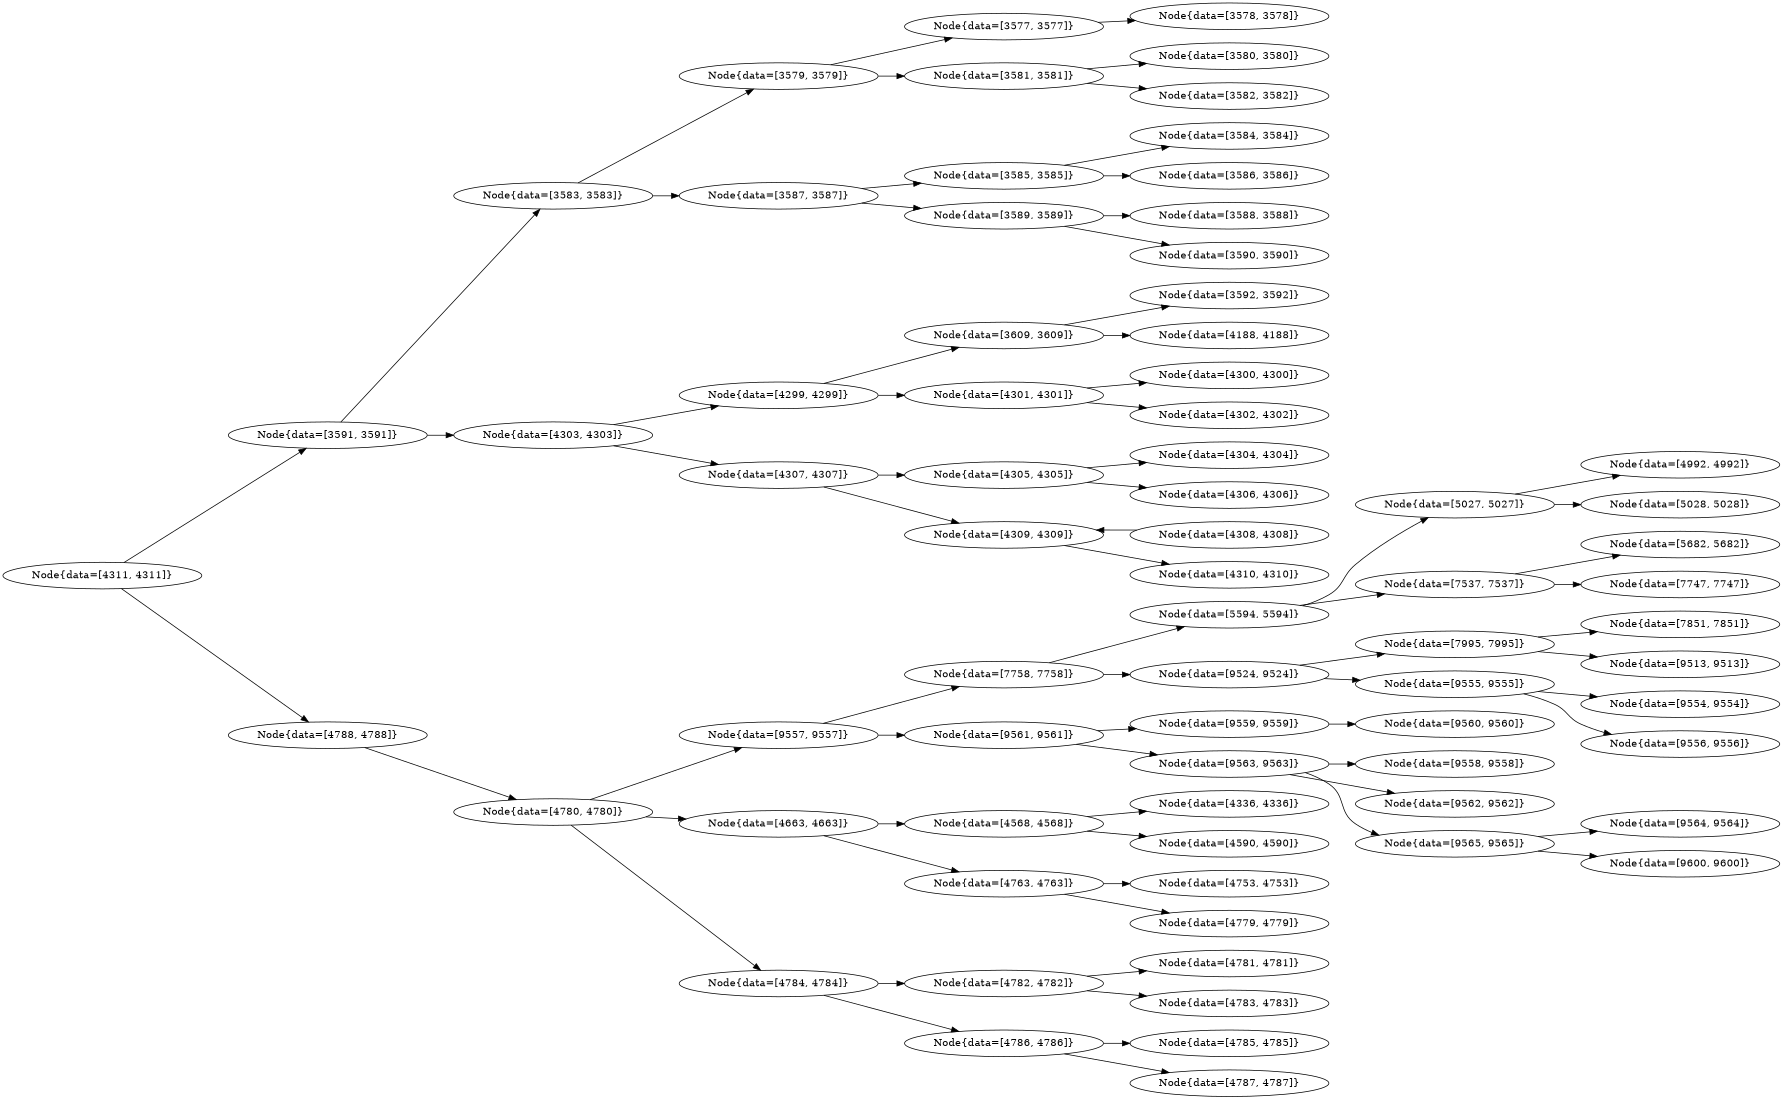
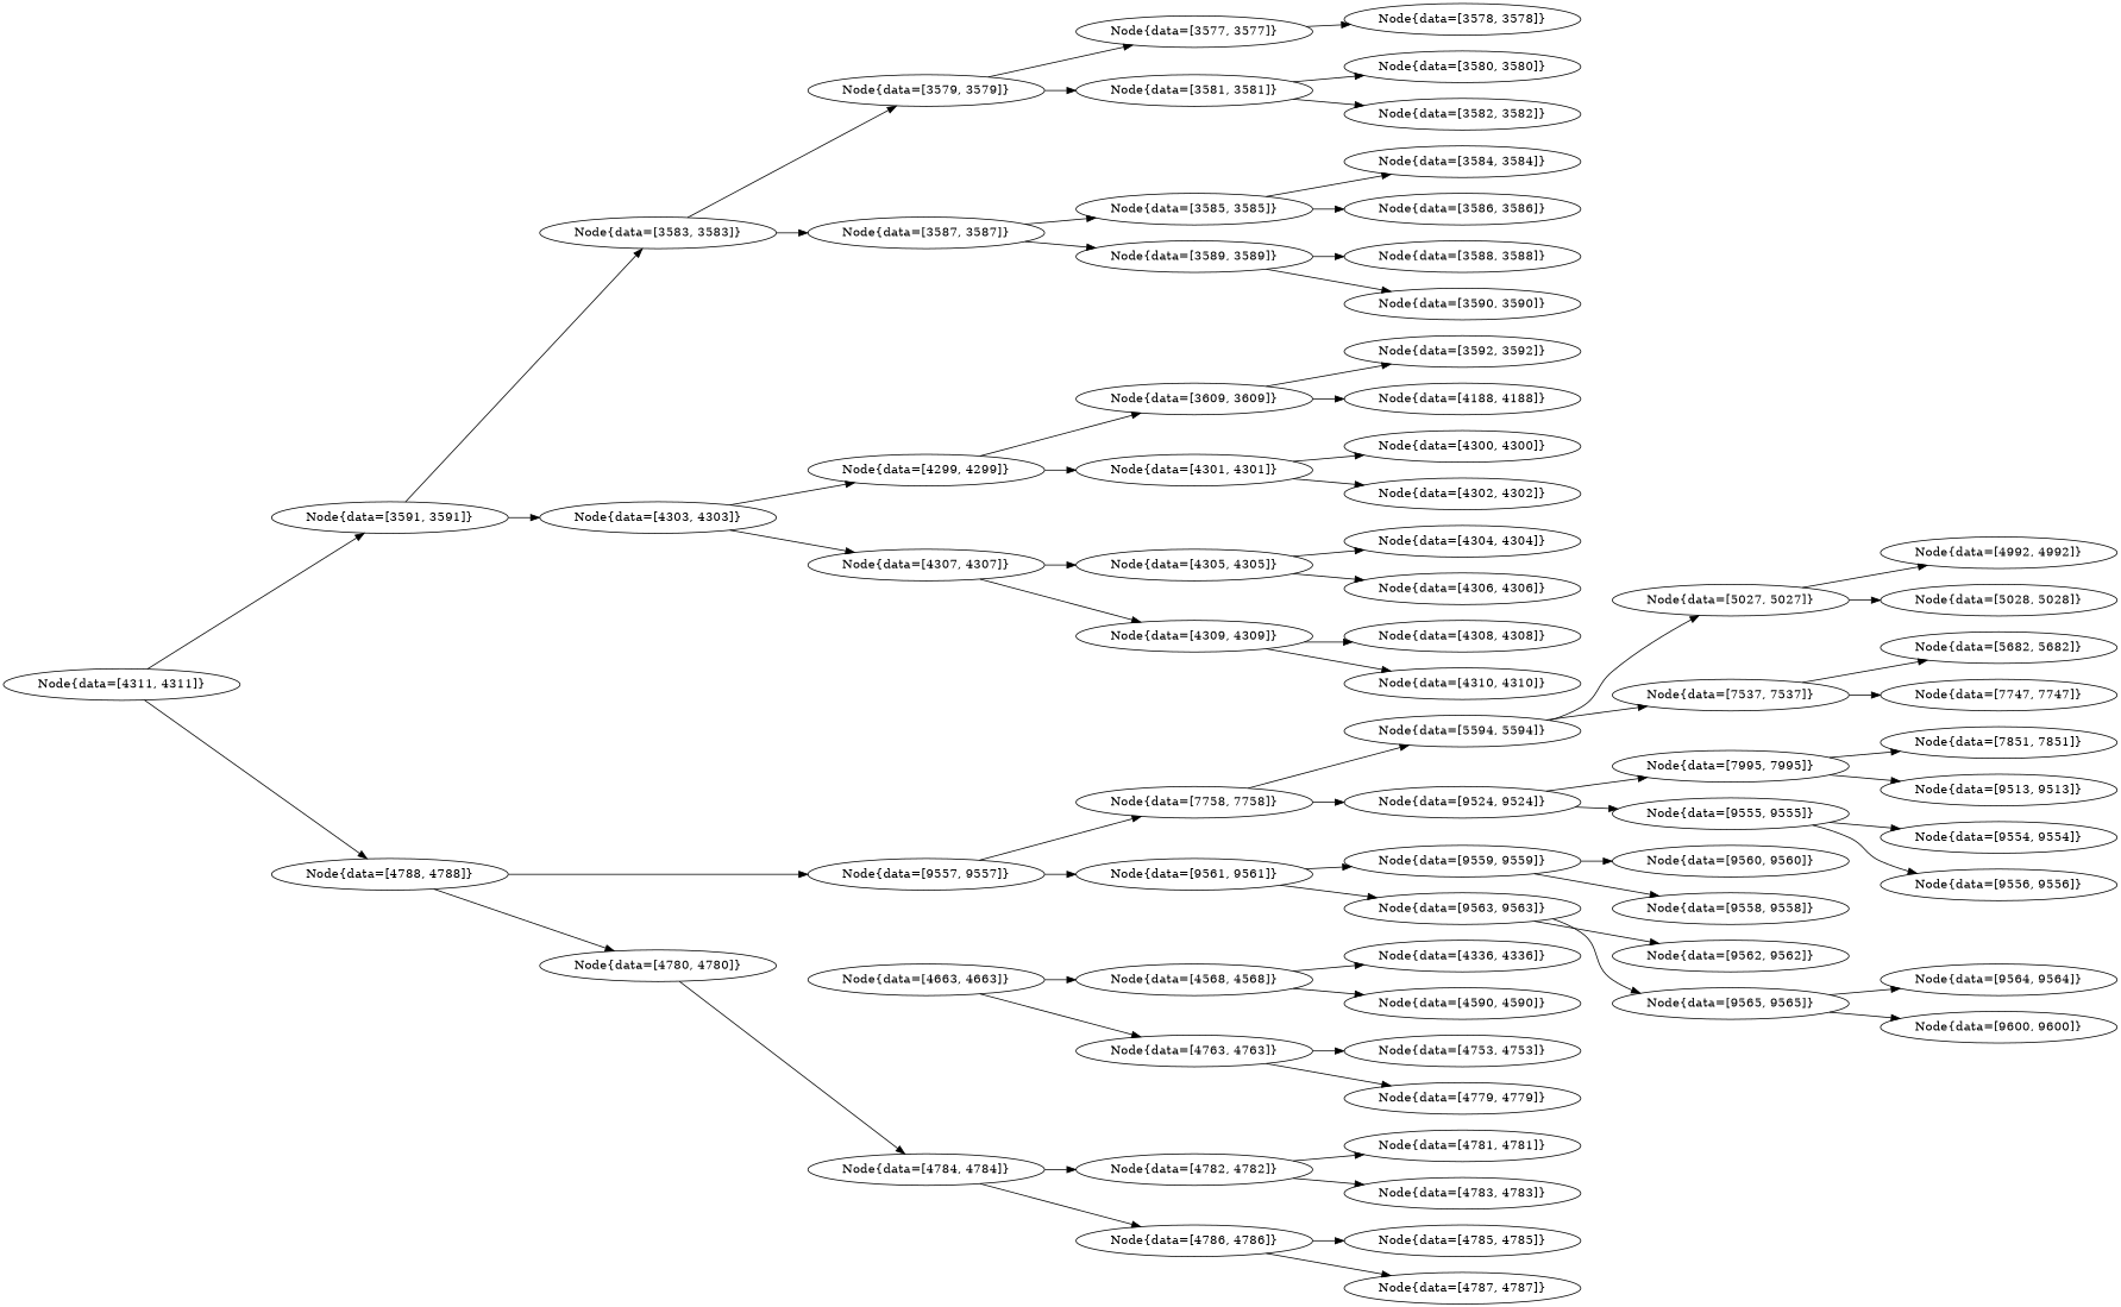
  digraph {
    rankdir=LR
    n1 [label="Node{data=[4311, 4311]}"]
    n2 [label="Node{data=[3591, 3591]}"]
    n3 [label="Node{data=[4788, 4788]}"]
    n4 [label="Node{data=[3583, 3583]}"]
    n5 [label="Node{data=[4303, 4303]}"]
    n6 [label="Node{data=[4780, 4780]}"]
    n7 [label="Node{data=[9557, 9557]}"]
    n8 [label="Node{data=[3579, 3579]}"]
    n9 [label="Node{data=[3587, 3587]}"]
    n10 [label="Node{data=[4299, 4299]}"]
    n11 [label="Node{data=[4307, 4307]}"]
    n12 [label="Node{data=[3577, 3577]}"]
    n13 [label="Node{data=[3581, 3581]}"]
    n14 [label="Node{data=[3585, 3585]}"]
    n15 [label="Node{data=[3589, 3589]}"]
    n16 [label="Node{data=[3578, 3578]}"]
    n17 [label="Node{data=[3580, 3580]}"]
    n18 [label="Node{data=[3582, 3582]}"]
    n19 [label="Node{data=[3584, 3584]}"]
    n20 [label="Node{data=[3586, 3586]}"]
    n21 [label="Node{data=[3588, 3588]}"]
    n22 [label="Node{data=[3590, 3590]}"]
    n23 [label="Node{data=[3609, 3609]}"]
    n24 [label="Node{data=[4301, 4301]}"]
    n25 [label="Node{data=[4305, 4305]}"]
    n26 [label="Node{data=[4309, 4309]}"]
    n27 [label="Node{data=[3592, 3592]}"]
    n28 [label="Node{data=[4188, 4188]}"]
    n29 [label="Node{data=[4300, 4300]}"]
    n30 [label="Node{data=[4302, 4302]}"]
    n31 [label="Node{data=[4304, 4304]}"]
    n32 [label="Node{data=[4306, 4306]}"]
    n33 [label="Node{data=[4308, 4308]}"]
    n34 [label="Node{data=[4310, 4310]}"]
    n35 [label="Node{data=[4663, 4663]}"]
    n36 [label="Node{data=[4784, 4784]}"]
    n37 [label="Node{data=[7758, 7758]}"]
    n38 [label="Node{data=[9561, 9561]}"]
    n39 [label="Node{data=[4568, 4568]}"]
    n40 [label="Node{data=[4763, 4763]}"]
    n41 [label="Node{data=[4782, 4782]}"]
    n42 [label="Node{data=[4786, 4786]}"]
    n43 [label="Node{data=[4336, 4336]}"]
    n44 [label="Node{data=[4590, 4590]}"]
    n45 [label="Node{data=[4753, 4753]}"]
    n46 [label="Node{data=[4779, 4779]}"]
    n47 [label="Node{data=[4781, 4781]}"]
    n48 [label="Node{data=[4783, 4783]}"]
    n49 [label="Node{data=[4785, 4785]}"]
    n50 [label="Node{data=[4787, 4787]}"]
    n51 [label="Node{data=[5594, 5594]}"]
    n52 [label="Node{data=[9524, 9524]}"]
    n53 [label="Node{data=[9559, 9559]}"]
    n54 [label="Node{data=[9563, 9563]}"]
    n55 [label="Node{data=[5027, 5027]}"]
    n56 [label="Node{data=[7537, 7537]}"]
    n57 [label="Node{data=[7995, 7995]}"]
    n58 [label="Node{data=[9555, 9555]}"]
    n59 [label="Node{data=[4992, 4992]}"]
    n60 [label="Node{data=[5028, 5028]}"]
    n61 [label="Node{data=[5682, 5682]}"]
    n62 [label="Node{data=[7747, 7747]}"]
    n63 [label="Node{data=[7851, 7851]}"]
    n64 [label="Node{data=[9513, 9513]}"]
    n65 [label="Node{data=[9554, 9554]}"]
    n66 [label="Node{data=[9556, 9556]}"]
    n67 [label="Node{data=[9558, 9558]}"]
    n68 [label="Node{data=[9560, 9560]}"]
    n69 [label="Node{data=[9562, 9562]}"]
    n70 [label="Node{data=[9565, 9565]}"]
    n71 [label="Node{data=[9564, 9564]}"]
    n72 [label="Node{data=[9600, 9600]}"]
    n1 -> n2
    n1 -> n3
    n2 -> n4
    n2 -> n5
    n3 -> n6
-   n6 -> n7
+   n3 -> n7
    n4 -> n8
    n4 -> n9
    n5 -> n10
    n5 -> n11
-   n6 -> n35
    n6 -> n36
    n7 -> n37
    n7 -> n38
    n8 -> n12
    n8 -> n13
    n9 -> n14
    n9 -> n15
    n10 -> n23
    n10 -> n24
    n11 -> n25
    n11 -> n26
    n12 -> n16
    n13 -> n17
    n13 -> n18
    n14 -> n19
    n14 -> n20
    n15 -> n21
    n15 -> n22
    n23 -> n27
    n23 -> n28
    n24 -> n29
    n24 -> n30
    n25 -> n31
    n25 -> n32
-   n33 -> n26
+   n26 -> n33
    n26 -> n34
    n35 -> n39
    n35 -> n40
    n36 -> n41
    n36 -> n42
    n37 -> n51
    n37 -> n52
    n38 -> n53
    n38 -> n54
    n39 -> n43
    n39 -> n44
    n40 -> n45
    n40 -> n46
    n41 -> n47
    n41 -> n48
    n42 -> n49
    n42 -> n50
    n51 -> n55
    n51 -> n56
    n52 -> n57
    n52 -> n58
-   n54 -> n67
+   n53 -> n67
    n53 -> n68
    n54 -> n69
    n54 -> n70
    n55 -> n59
    n55 -> n60
    n56 -> n61
    n56 -> n62
    n57 -> n63
    n57 -> n64
    n58 -> n65
    n58 -> n66
    n70 -> n71
    n70 -> n72
  }
